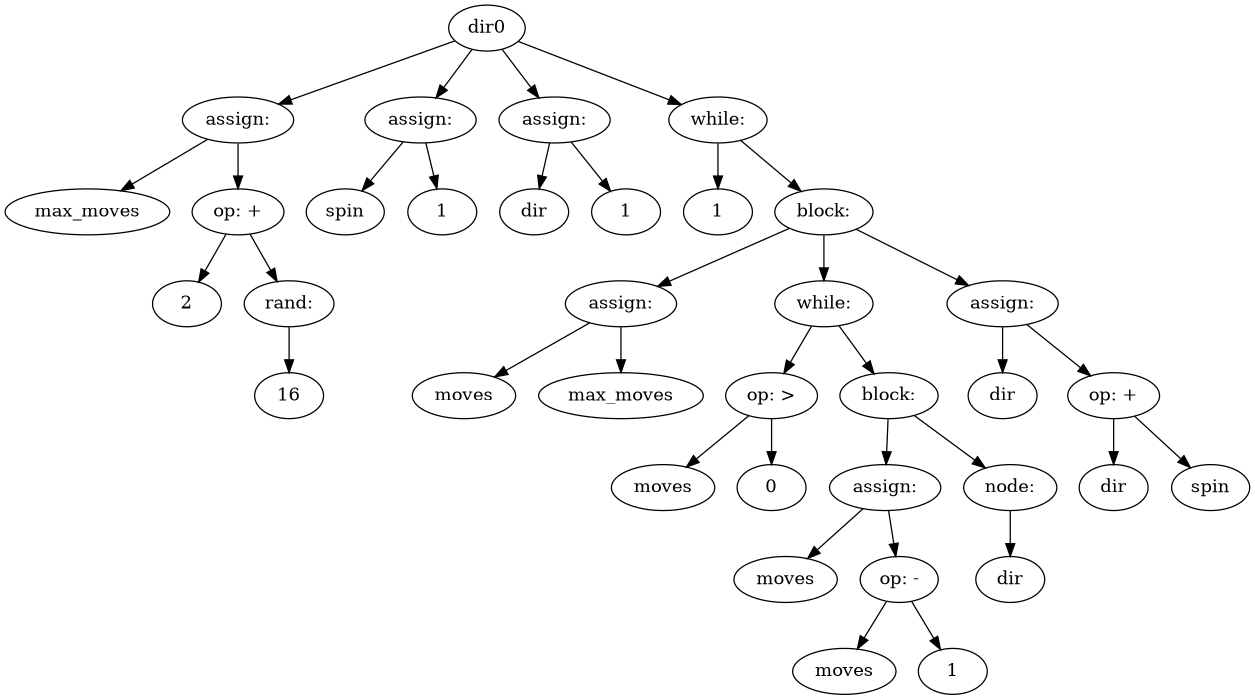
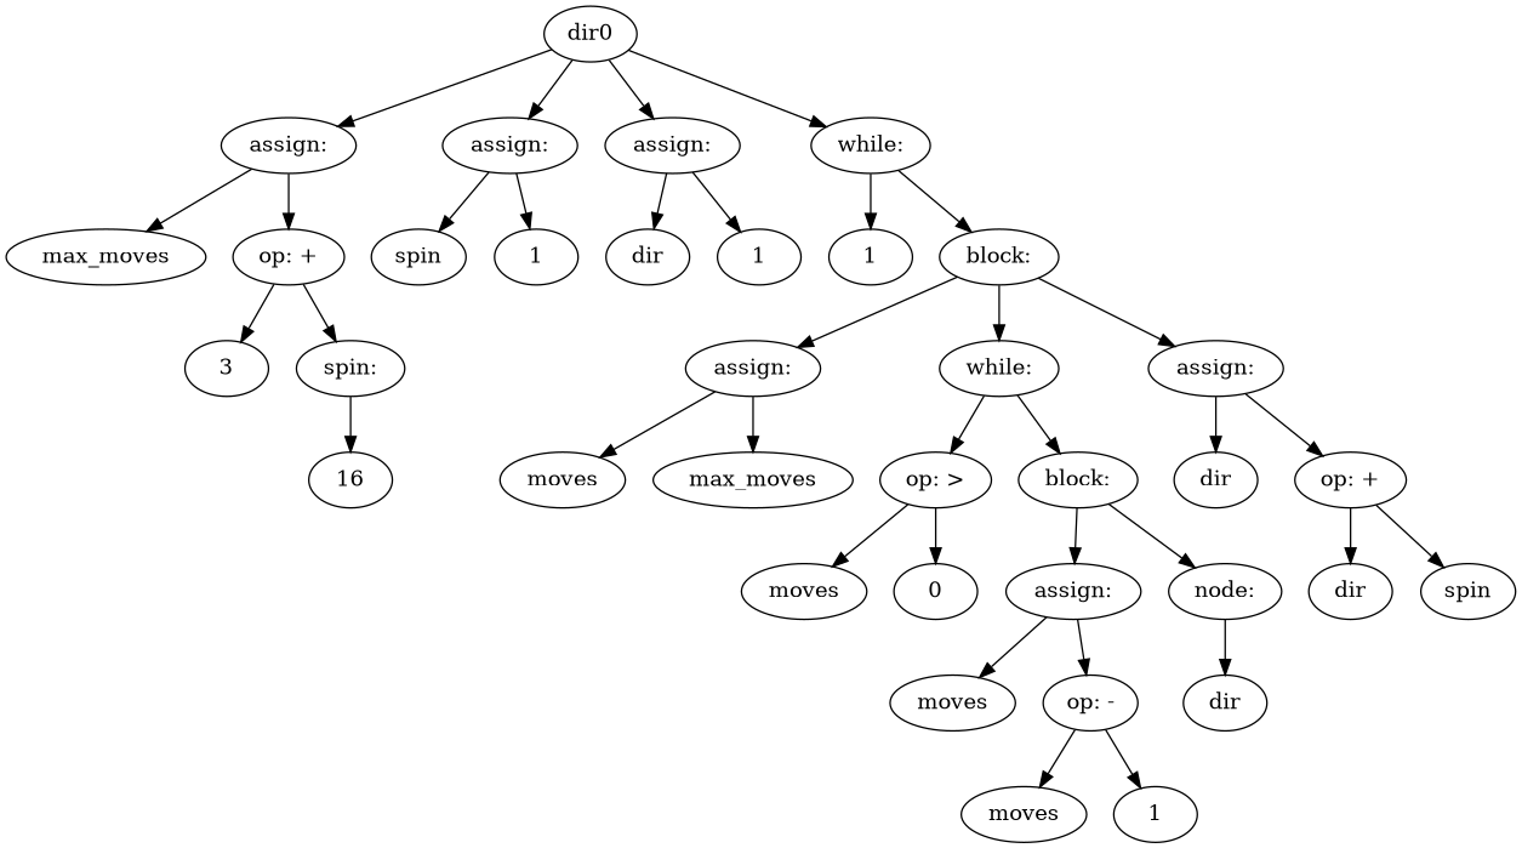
  digraph {
    n1 [label="assign:"]
    n2 [label=max_moves]
    n3 [label="op: +"]
-   n4 [label=2]
-   n5 [label="rand:"]
+   n4 [label=3]
+   n5 [label="spin:"]
    n6 [label=dir0]
    n7 [label="assign:"]
    n8 [label="assign:"]
    n9 [label="while:"]
    n10 [label=spin]
    n11 [label=1]
    n12 [label=dir]
    n13 [label=1]
    n14 [label=1]
    n15 [label="block:"]
    n16 [label=16]
    n17 [label="assign:"]
    n18 [label="while:"]
    n19 [label="assign:"]
    n20 [label=moves]
    n21 [label=max_moves]
    n22 [label="op: >"]
    n23 [label="block:"]
    n24 [label=dir]
    n25 [label="op: +"]
    n26 [label=moves]
    n27 [label=0]
    n28 [label="assign:"]
    n29 [label="node:"]
    n30 [label=moves]
    n31 [label="op: -"]
    n32 [label=dir]
    n33 [label=moves]
    n34 [label=1]
    n35 [label=dir]
    n36 [label=spin]
    n1 -> n2
    n1 -> n3
    n3 -> n4
    n3 -> n5
    n5 -> n16
    n6 -> n1
    n6 -> n7
    n6 -> n8
    n6 -> n9
    n7 -> n10
    n7 -> n11
    n8 -> n12
    n8 -> n13
    n9 -> n14
    n9 -> n15
    n15 -> n17
    n15 -> n18
    n15 -> n19
    n17 -> n20
    n17 -> n21
    n18 -> n22
    n18 -> n23
    n19 -> n24
    n19 -> n25
    n22 -> n26
    n22 -> n27
    n23 -> n28
    n23 -> n29
    n25 -> n35
    n25 -> n36
    n28 -> n30
    n28 -> n31
    n29 -> n32
    n31 -> n33
    n31 -> n34
  }
